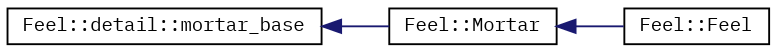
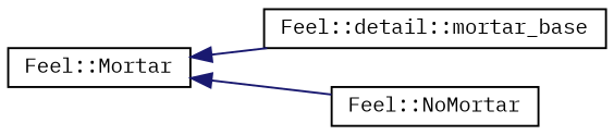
  digraph {
    fontname="IBM Plex Mono"
    rankdir=LR
    node [color=black fillcolor=white fontname="IBM Plex Mono" fontsize=10 shape=record style=filled]
    edge [color=midnightblue dir=back fontname="IBM Plex Mono" fontsize=10 labelfontname=Helvetica labelfontsize=10 style=solid]
    n1 [height=0.2 label="Feel::detail::mortar_base" width=0.4]
    n2 [height=0.2 label="Feel::Mortar" width=0.4]
-   n3 [height=0.2 label="Feel::Feel" width=0.4]
-   n1 -> n2
+   n3 [height=0.2 label="Feel::NoMortar" width=0.4]
+   n2 -> n1
    n2 -> n3
  }
